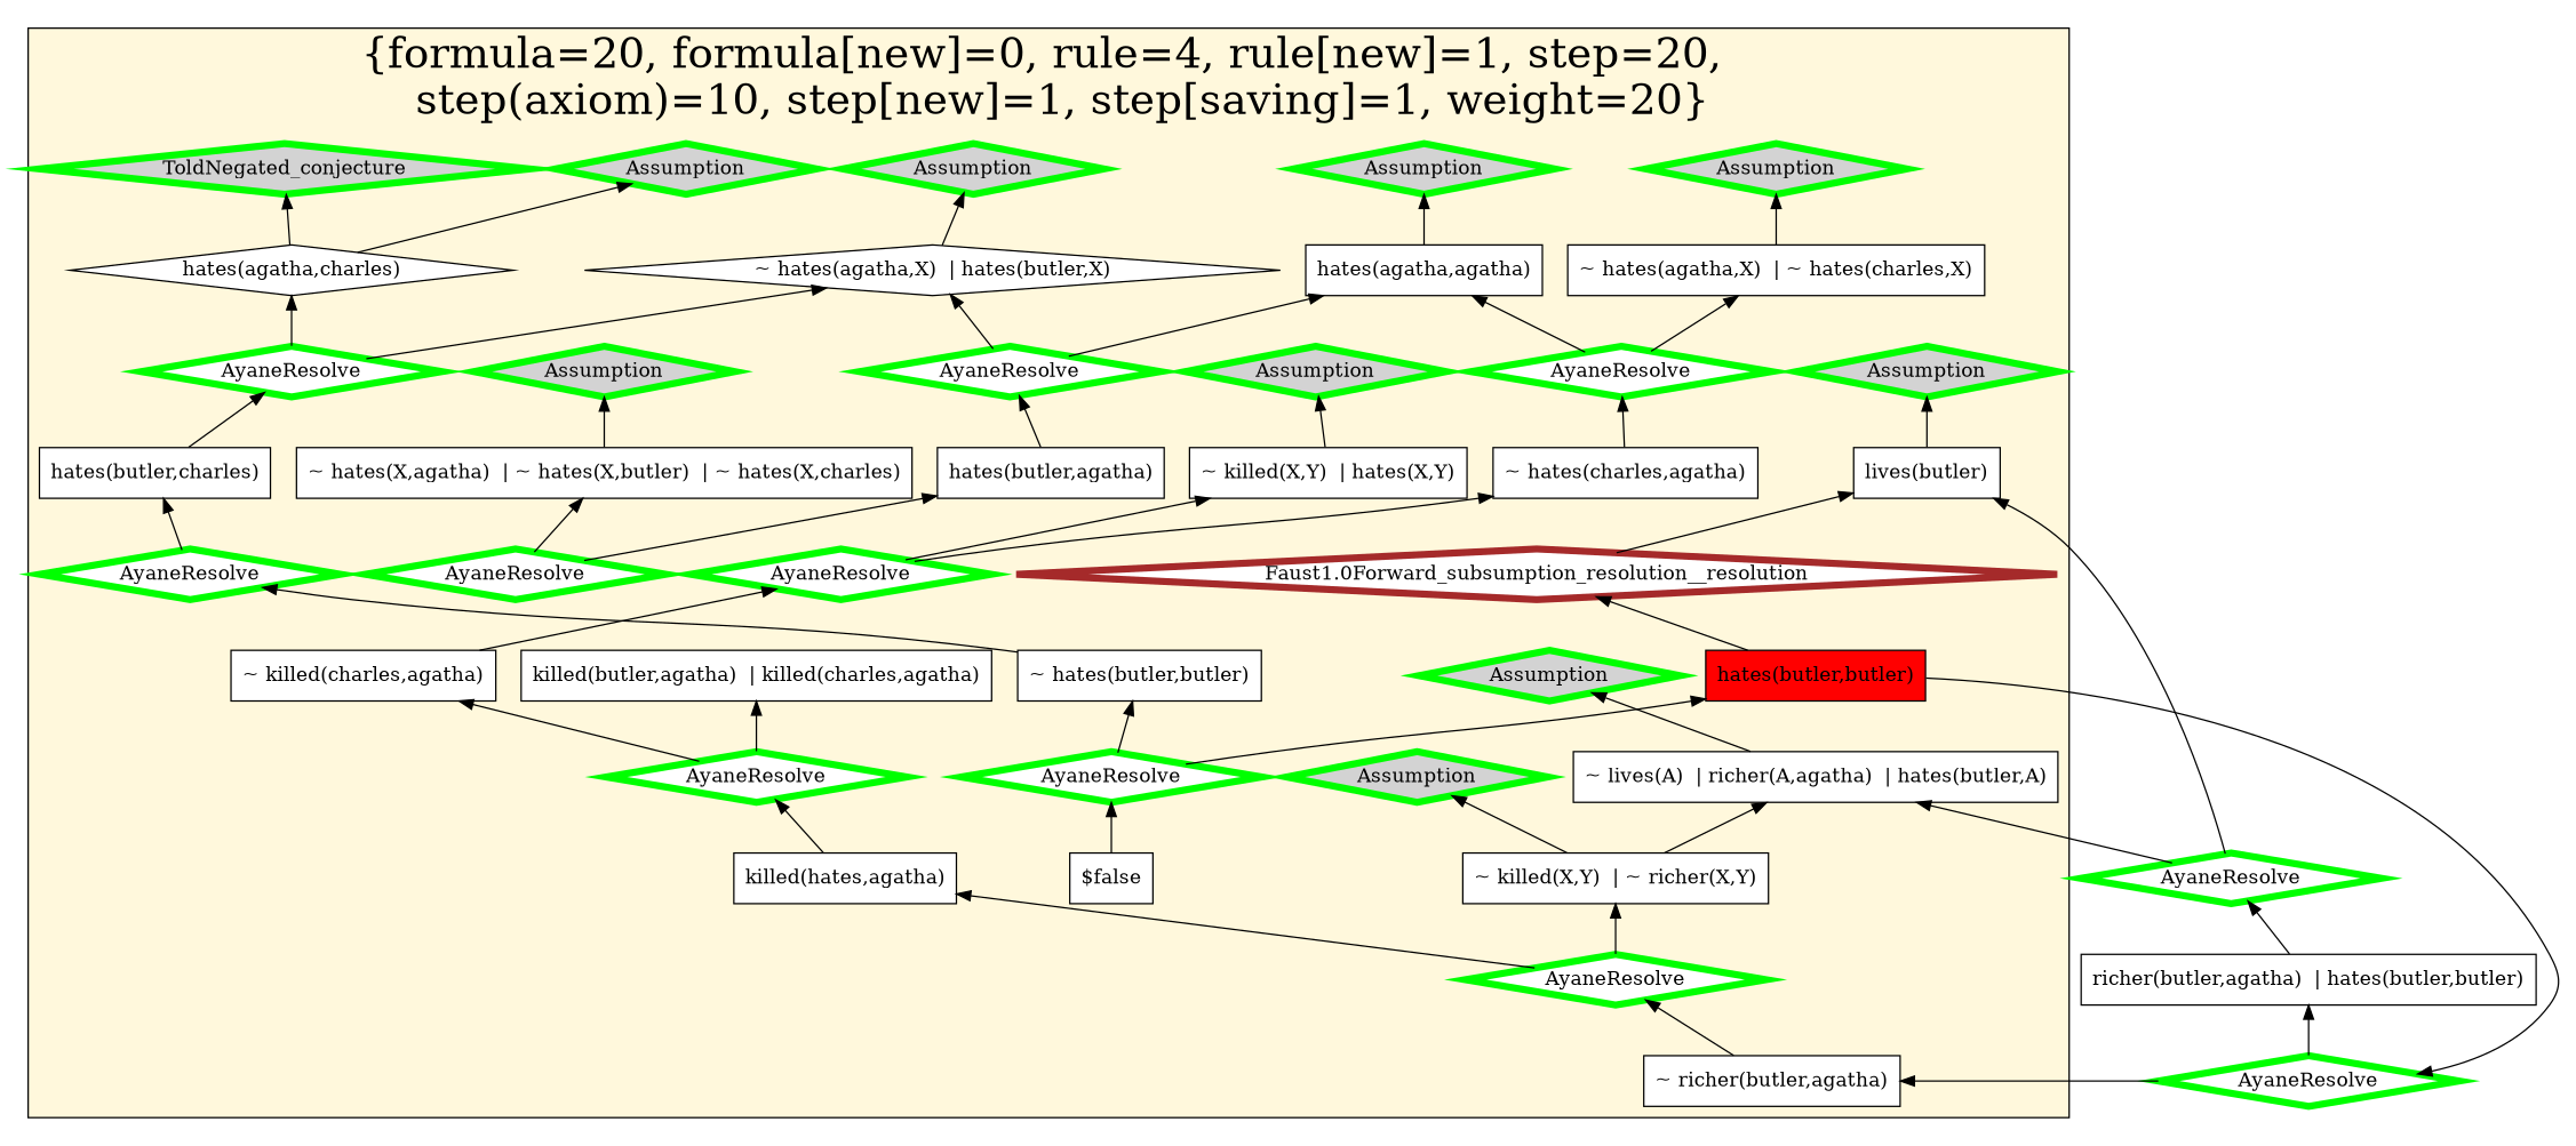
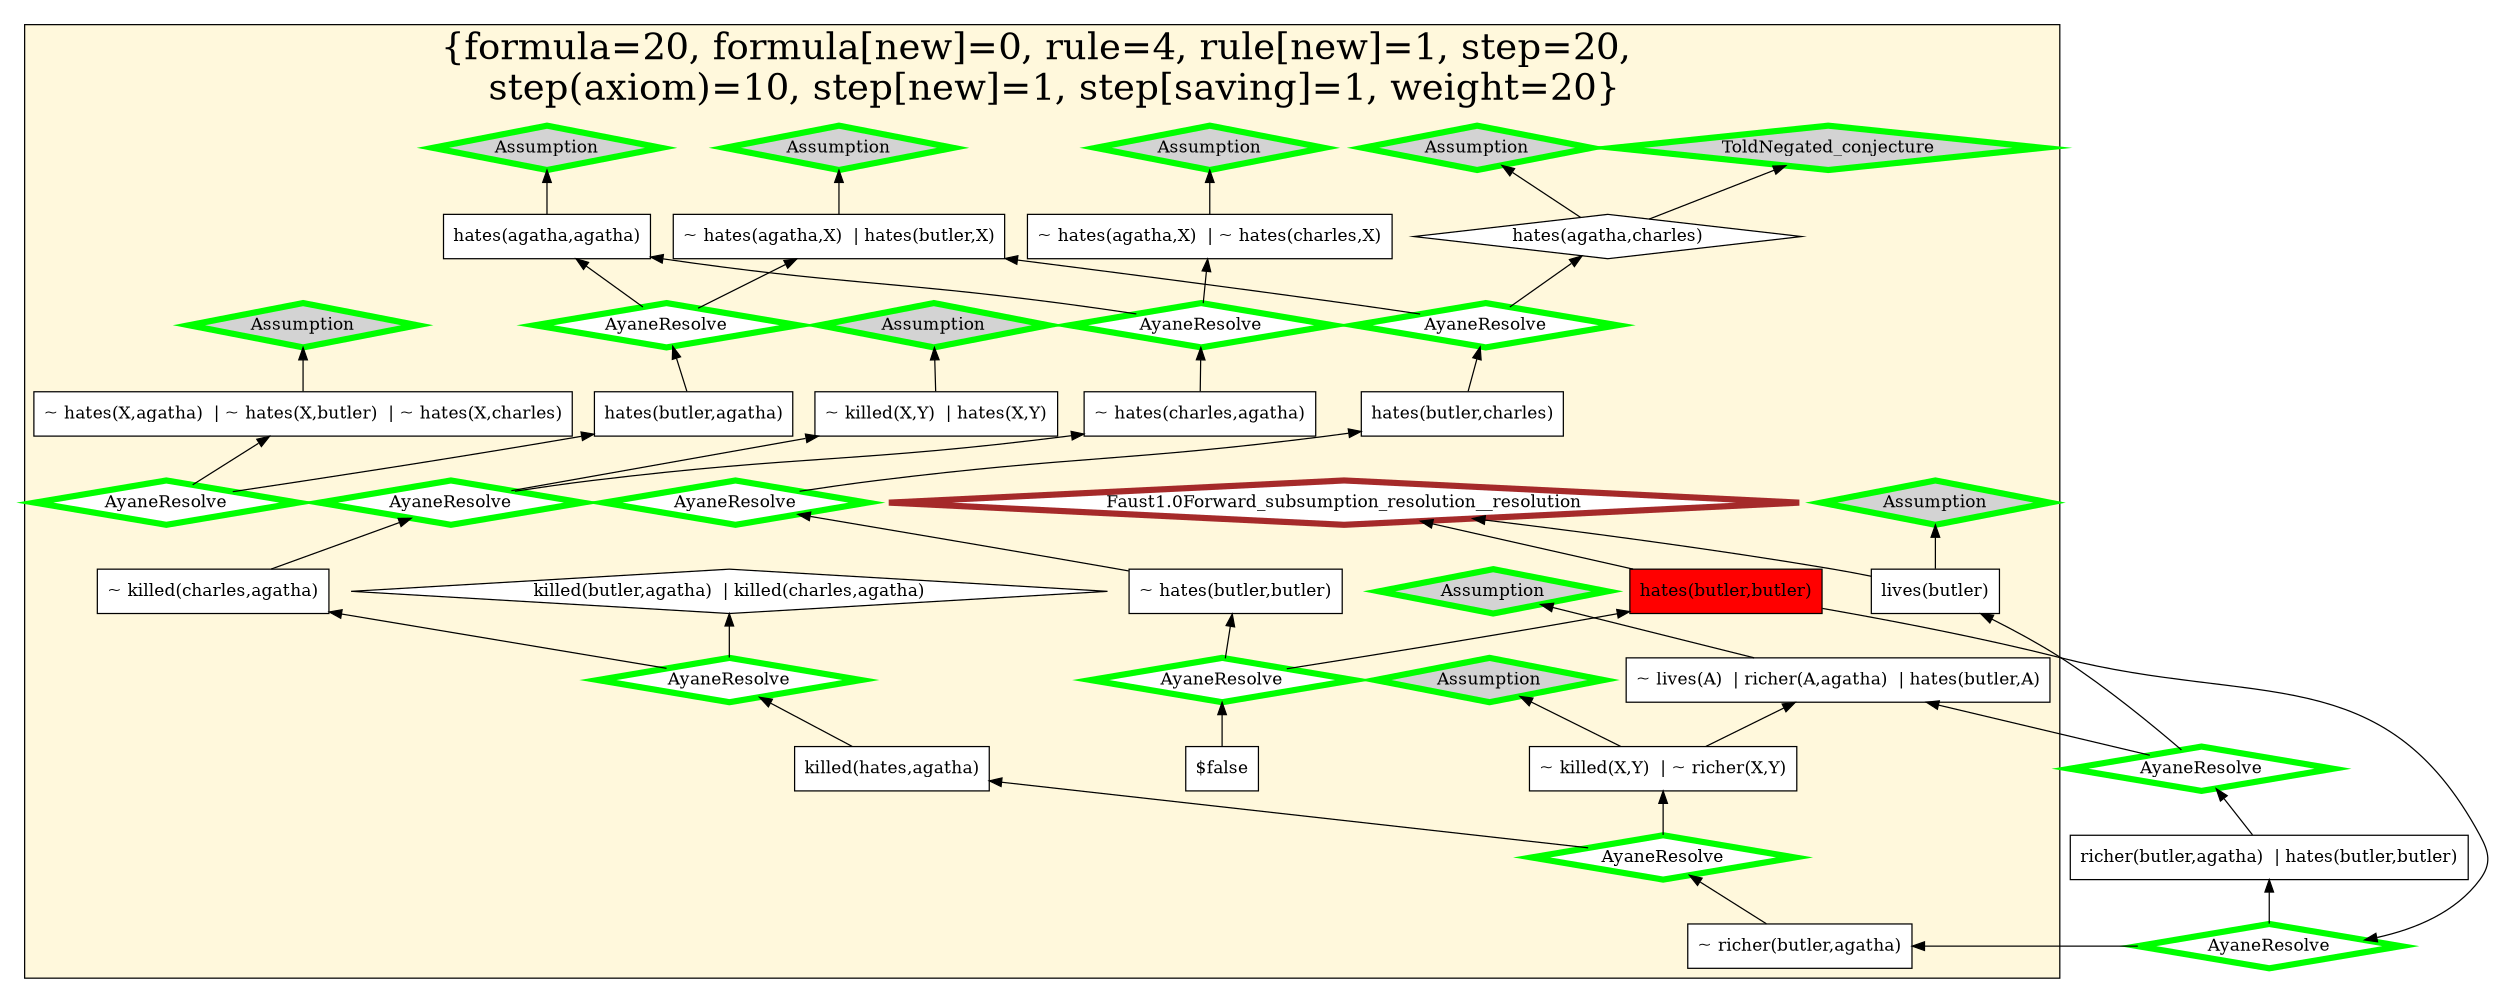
  digraph {
    rankdir=BT
    node [color=green fillcolor=white shape=diamond style=filled penwidth=5]
    n1 [color=black fillcolor=red label="hates(butler,butler)" shape=box penwidth=""]
    n2 [color=black label="~ richer(butler,agatha)" shape=box penwidth=""]
    n3 [color=black label="lives(butler)" shape=box penwidth=""]
    n4 [color=black label="~ hates(charles,agatha)" shape=box penwidth=""]
    n5 [color=black label="~ hates(X,agatha)  | ~ hates(X,butler)  | ~ hates(X,charles)" shape=box penwidth=""]
    n6 [color=black label="~ killed(X,Y)  | hates(X,Y)" shape=box penwidth=""]
    n7 [color=black label="~ killed(X,Y)  | ~ richer(X,Y)" shape=box penwidth=""]
    n8 [color=black label="~ hates(agatha,X)  | ~ hates(charles,X)" shape=box penwidth=""]
    n9 [color=black label="$false" shape=box penwidth=""]
    n10 [color=black label="killed(hates,agatha)" shape=box penwidth=""]
    n11 [color=black label="hates(butler,charles)" shape=box penwidth=""]
    n12 [color=black label="~ lives(A)  | richer(A,agatha)  | hates(butler,A)" shape=box penwidth=""]
-   n13 [color=black label="killed(butler,agatha)  | killed(charles,agatha)" shape=box penwidth=""]
+   n13 [color=black label="killed(butler,agatha)  | killed(charles,agatha)" penwidth=""]
    n14 [color=black label="hates(agatha,agatha)" shape=box penwidth=""]
    n15 [color=black label="~ hates(butler,butler)" shape=box penwidth=""]
    n16 [color=black label="hates(agatha,charles)" penwidth=""]
    n17 [color=black label="~ killed(charles,agatha)" shape=box penwidth=""]
    n18 [color=black label="hates(butler,agatha)" shape=box penwidth=""]
-   n19 [color=black label="~ hates(agatha,X)  | hates(butler,X)" penwidth=""]
+   n19 [color=black label="~ hates(agatha,X)  | hates(butler,X)" shape=box penwidth=""]
    n20 [label=AyaneResolve]
    n21 [fillcolor=lightgrey label=Assumption]
    n22 [fillcolor=lightgrey label=Assumption]
    n23 [label=AyaneResolve]
    n24 [fillcolor=lightgrey label=Assumption]
    n25 [label=AyaneResolve]
    n26 [fillcolor=lightgrey label=Assumption]
    n27 [label=AyaneResolve]
    n28 [fillcolor=lightgrey label=Assumption]
    n29 [label=AyaneResolve]
    n30 [label=AyaneResolve]
    n31 [color=brown label="Faust1.0Forward_subsumption_resolution__resolution"]
    n32 [fillcolor=lightgrey label=Assumption]
    n33 [label=AyaneResolve]
    n34 [fillcolor=lightgrey label=ToldNegated_conjecture]
    n35 [fillcolor=lightgrey label=Assumption]
    n36 [label=AyaneResolve]
    n37 [fillcolor=lightgrey label=Assumption]
    n38 [fillcolor=lightgrey label=Assumption]
    n39 [label=AyaneResolve]
    n40 [label=AyaneResolve]
    n41 [color=black label="richer(butler,agatha)  | hates(butler,butler)" shape=box penwidth=""]
    n42 [label=AyaneResolve]
    subgraph cluster_1 {
      fillcolor=cornsilk
      fontsize=30
      label="{formula=20, formula[new]=0, rule=4, rule[new]=1, step=20, \n  step(axiom)=10, step[new]=1, step[saving]=1, weight=20}"
      labelloc=b
      style=filled
      n1
      n2
      n3
      n4
      n5
      n6
      n7
      n8
      n9
      n10
      n11
      n12
      n13
      n14
      n15
      n16
      n17
      n18
      n19
      n20
      n21
      n22
      n23
      n24
      n25
      n26
      n27
      n28
      n29
      n30
      n31
      n32
      n33
      n34
      n35
      n36
      n37
      n38
      n39
    }
    n1 -> n31
    n1 -> n40
    n2 -> n23
    n3 -> n28
    n4 -> n27
    n5 -> n24
    n6 -> n26
    n7 -> n12
    n7 -> n22
    n8 -> n38
    n9 -> n29
    n10 -> n20
    n11 -> n33
    n12 -> n37
    n14 -> n35
    n15 -> n30
    n16 -> n32
    n16 -> n34
    n17 -> n36
    n18 -> n25
    n19 -> n21
    n20 -> n13
    n20 -> n17
    n23 -> n7
    n23 -> n10
    n25 -> n14
    n25 -> n19
    n27 -> n8
    n27 -> n14
    n29 -> n1
    n29 -> n15
    n30 -> n11
-   n31 -> n3
+   n3 -> n31
    n33 -> n16
    n33 -> n19
    n36 -> n4
    n36 -> n6
    n39 -> n5
    n39 -> n18
    n40 -> n2
    n40 -> n41
    n41 -> n42
    n42 -> n3
    n42 -> n12
  }
